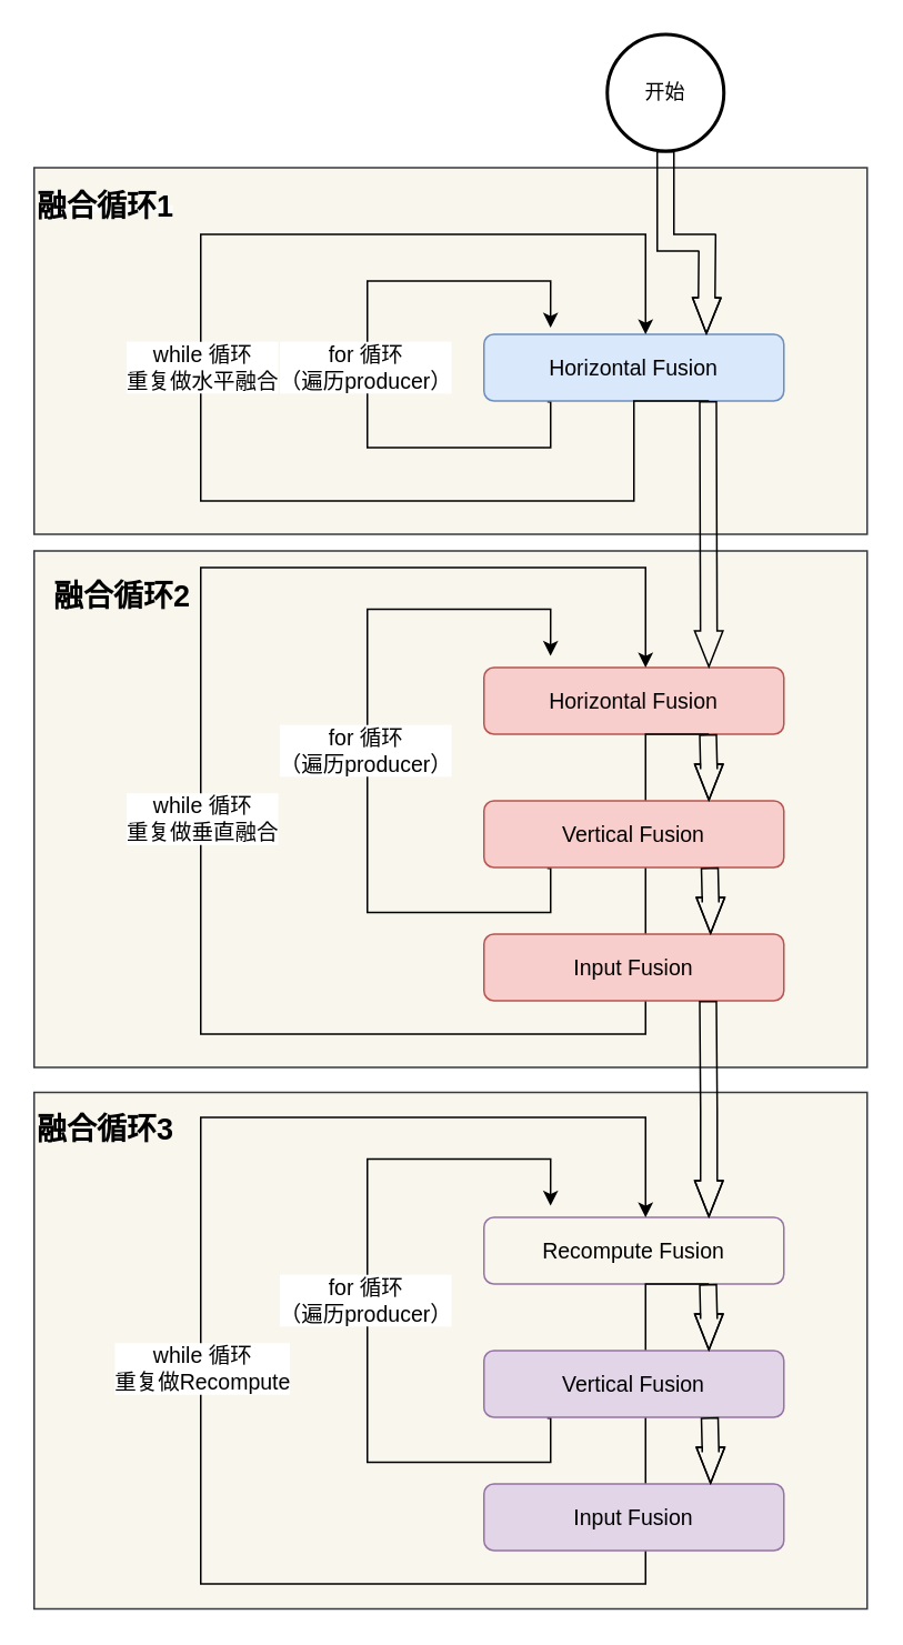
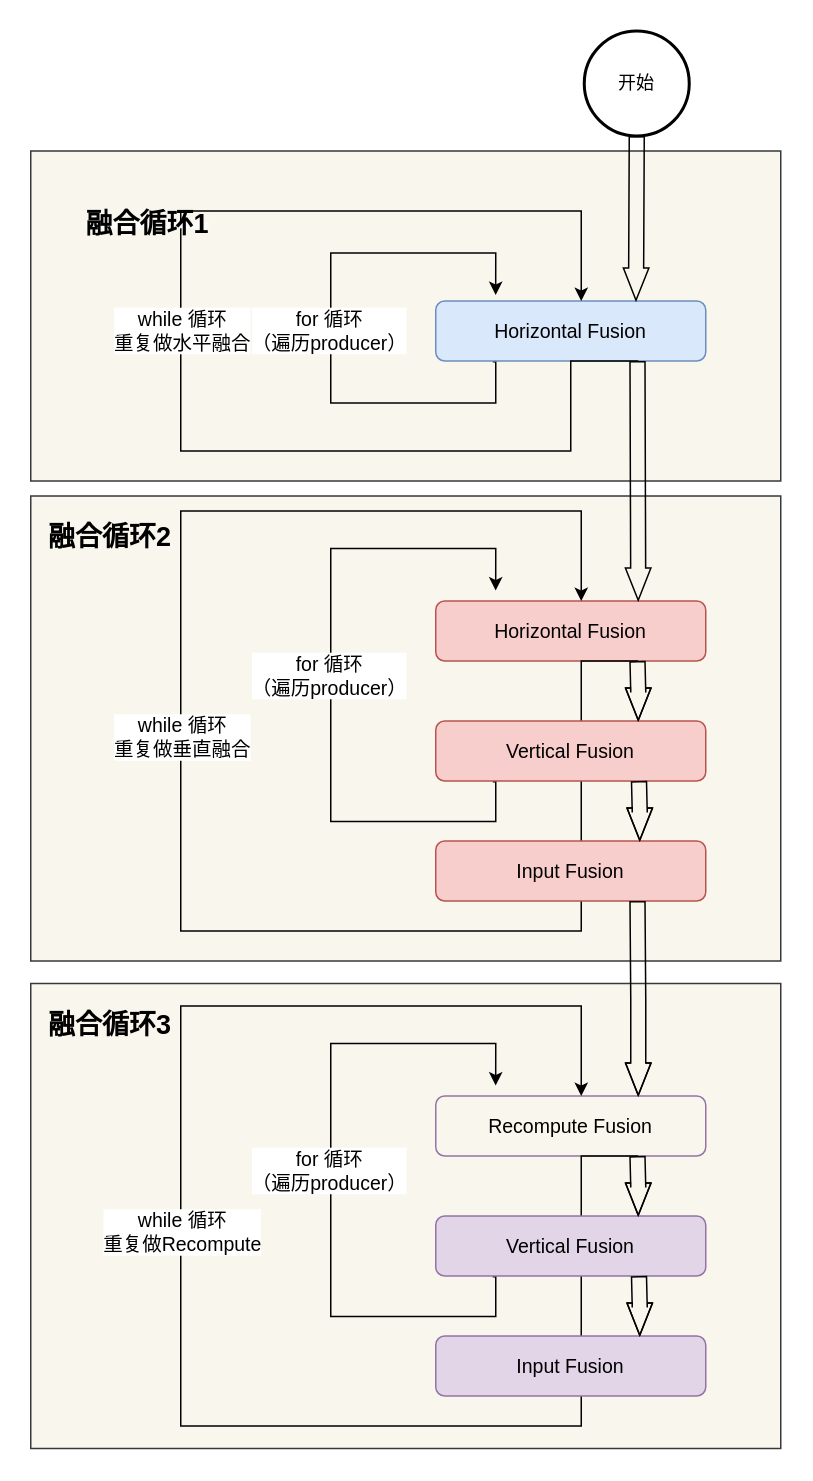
  <mxCell id="0" />
  <mxCell id="1" parent="0" />
  <mxCell id="2" value="&lt;h2 style=&quot;line-height: 20%;&quot;&gt;&lt;br&gt;&lt;/h2&gt;" style="rounded=0;whiteSpace=wrap;html=1;align=left;strokeColor=#36393d;fillColor=#f9f7ed;" parent="1" vertex="1"><mxGeometry x="20" y="655" width="500" height="310" as="geometry" /></mxCell>
  <mxCell id="3" value="&lt;h2 style=&quot;line-height: 20%;&quot;&gt;&lt;br&gt;&lt;/h2&gt;" style="rounded=0;whiteSpace=wrap;html=1;align=left;strokeColor=#36393d;fillColor=#f9f7ed;" parent="1" vertex="1"><mxGeometry x="20" y="330" width="500" height="310" as="geometry" /></mxCell>
  <mxCell id="4" value="&lt;h2 style=&quot;line-height: 20%;&quot;&gt;&lt;br&gt;&lt;/h2&gt;" style="rounded=0;whiteSpace=wrap;html=1;align=left;strokeColor=#36393d;fillColor=#f9f7ed;" parent="1" vertex="1"><mxGeometry x="20" y="100" width="500" height="220" as="geometry" /></mxCell>
  <mxCell id="5" style="edgeStyle=orthogonalEdgeStyle;rounded=0;orthogonalLoop=1;jettySize=auto;html=1;entryX=0.333;entryY=-0.05;entryDx=0;entryDy=0;entryPerimeter=0;exitX=0.317;exitY=1.063;exitDx=0;exitDy=0;exitPerimeter=0;" parent="1" edge="1"><mxGeometry relative="1" as="geometry"><mxPoint x="329.96" y="196" as="targetPoint" /><mxPoint x="328.04" y="240.52" as="sourcePoint" /><Array as="points"><mxPoint x="330" y="241" /><mxPoint x="330" y="268" /><mxPoint x="220" y="268" /><mxPoint x="220" y="168" /><mxPoint x="330" y="168" /></Array></mxGeometry></mxCell>
  <mxCell id="6" value="for 循环&lt;br style=&quot;box-sizing: initial; -webkit-tap-highlight-color: rgba(0, 0, 0, 0); font-size: 13px;&quot;&gt;（遍历producer）" style="edgeLabel;html=1;align=center;verticalAlign=middle;resizable=0;points=[];fontSize=13;" parent="5" vertex="1" connectable="0"><mxGeometry x="0.178" y="2" relative="1" as="geometry"><mxPoint y="34" as="offset" /></mxGeometry></mxCell>
  <mxCell id="7" value="Horizontal Fusion" style="rounded=1;whiteSpace=wrap;html=1;fontSize=13;glass=0;strokeWidth=1;shadow=0;fillColor=#dae8fc;strokeColor=#6c8ebf;" parent="1" vertex="1"><mxGeometry x="290" y="200" width="180" height="40" as="geometry" /></mxCell>
- <mxCell id="8" value="开始" style="strokeWidth=2;html=1;shape=mxgraph.flowchart.start_2;whiteSpace=wrap;" parent="1" vertex="1"><mxGeometry x="364" y="20" width="70" height="70" as="geometry" /></mxCell>
+ <mxCell id="8" value="开始" style="strokeWidth=2;html=1;shape=mxgraph.flowchart.start_2;whiteSpace=wrap;" parent="1" vertex="1"><mxGeometry x="389" y="20" width="70" height="70" as="geometry" /></mxCell>
  <mxCell id="9" style="edgeStyle=orthogonalEdgeStyle;rounded=0;orthogonalLoop=1;jettySize=auto;html=1;exitX=0.75;exitY=1;exitDx=0;exitDy=0;" parent="1" source="7" edge="1"><mxGeometry relative="1" as="geometry"><mxPoint x="387" y="200" as="targetPoint" /><mxPoint x="357" y="270" as="sourcePoint" /><Array as="points"><mxPoint x="380" y="300" /><mxPoint x="120" y="300" /><mxPoint x="120" y="140" /><mxPoint x="387" y="140" /></Array></mxGeometry></mxCell>
  <mxCell id="10" value="&lt;font style=&quot;font-size: 13px;&quot;&gt;while 循环&lt;br style=&quot;box-sizing: initial; -webkit-tap-highlight-color: rgba(0, 0, 0, 0);&quot;&gt;重复做水平融合&lt;/font&gt;" style="edgeLabel;html=1;align=center;verticalAlign=middle;resizable=0;points=[];" parent="9" vertex="1" connectable="0"><mxGeometry x="0.178" y="2" relative="1" as="geometry"><mxPoint x="2" y="56" as="offset" /></mxGeometry></mxCell>
  <mxCell id="11" style="edgeStyle=orthogonalEdgeStyle;rounded=0;orthogonalLoop=1;jettySize=auto;html=1;entryX=0.333;entryY=-0.05;entryDx=0;entryDy=0;entryPerimeter=0;exitX=0.211;exitY=1.088;exitDx=0;exitDy=0;exitPerimeter=0;" parent="1" edge="1"><mxGeometry relative="1" as="geometry"><mxPoint x="329.96" y="393" as="targetPoint" /><mxPoint x="327.98" y="520.52" as="sourcePoint" /><Array as="points"><mxPoint x="330" y="521" /><mxPoint x="330" y="547" /><mxPoint x="220" y="547" /><mxPoint x="220" y="365" /><mxPoint x="330" y="365" /></Array></mxGeometry></mxCell>
  <mxCell id="12" value="for 循环&lt;br style=&quot;box-sizing: initial; -webkit-tap-highlight-color: rgba(0, 0, 0, 0); font-size: 13px;&quot;&gt;（遍历producer）" style="edgeLabel;html=1;align=center;verticalAlign=middle;resizable=0;points=[];fontSize=13;" parent="11" vertex="1" connectable="0"><mxGeometry x="0.178" y="2" relative="1" as="geometry"><mxPoint y="34" as="offset" /></mxGeometry></mxCell>
  <mxCell id="13" value="Horizontal Fusion" style="rounded=1;whiteSpace=wrap;html=1;fontSize=13;glass=0;strokeWidth=1;shadow=0;fillColor=#f8cecc;strokeColor=#b85450;" parent="1" vertex="1"><mxGeometry x="290" y="400" width="180" height="40" as="geometry" /></mxCell>
  <mxCell id="14" style="edgeStyle=orthogonalEdgeStyle;rounded=0;orthogonalLoop=1;jettySize=auto;html=1;exitX=0.75;exitY=1;exitDx=0;exitDy=0;" parent="1" source="13" edge="1"><mxGeometry relative="1" as="geometry"><mxPoint x="387" y="400" as="targetPoint" /><mxPoint x="357" y="470" as="sourcePoint" /><Array as="points"><mxPoint x="387" y="440" /><mxPoint x="387" y="620" /><mxPoint x="120" y="620" /><mxPoint x="120" y="340" /><mxPoint x="387" y="340" /></Array></mxGeometry></mxCell>
  <mxCell id="15" value="while 循环&lt;br style=&quot;box-sizing: initial; -webkit-tap-highlight-color: rgba(0, 0, 0, 0); font-size: 13px;&quot;&gt;重复做垂直融合" style="edgeLabel;html=1;align=center;verticalAlign=middle;resizable=0;points=[];fontSize=13;" parent="14" vertex="1" connectable="0"><mxGeometry x="0.178" y="2" relative="1" as="geometry"><mxPoint x="2" y="28" as="offset" /></mxGeometry></mxCell>
  <mxCell id="16" style="edgeStyle=orthogonalEdgeStyle;rounded=0;orthogonalLoop=1;jettySize=auto;html=1;exitX=0.5;exitY=1;exitDx=0;exitDy=0;exitPerimeter=0;entryX=0.75;entryY=0;entryDx=0;entryDy=0;shape=flexArrow;endWidth=6;endSize=6.83;" parent="1" target="13" edge="1"><mxGeometry relative="1" as="geometry"><mxPoint x="424.5" y="240" as="sourcePoint" /><mxPoint x="424.5" y="340" as="targetPoint" /></mxGeometry></mxCell>
  <mxCell id="17" value="Vertical Fusion" style="rounded=1;whiteSpace=wrap;html=1;fontSize=13;glass=0;strokeWidth=1;shadow=0;fillColor=#f8cecc;strokeColor=#b85450;" parent="1" vertex="1"><mxGeometry x="290" y="480" width="180" height="40" as="geometry" /></mxCell>
  <mxCell id="18" value="Input Fusion" style="rounded=1;whiteSpace=wrap;html=1;fontSize=13;glass=0;strokeWidth=1;shadow=0;fillColor=#f8cecc;strokeColor=#b85450;" parent="1" vertex="1"><mxGeometry x="290" y="560" width="180" height="40" as="geometry" /></mxCell>
  <mxCell id="19" style="edgeStyle=orthogonalEdgeStyle;rounded=0;orthogonalLoop=1;jettySize=auto;html=1;exitX=0.5;exitY=1;exitDx=0;exitDy=0;exitPerimeter=0;shape=flexArrow;endWidth=6;endSize=6.83;" parent="1" edge="1"><mxGeometry relative="1" as="geometry"><mxPoint x="424.5" y="440" as="sourcePoint" /><mxPoint x="425" y="480" as="targetPoint" /></mxGeometry></mxCell>
  <mxCell id="20" style="edgeStyle=orthogonalEdgeStyle;rounded=0;orthogonalLoop=1;jettySize=auto;html=1;exitX=0.5;exitY=1;exitDx=0;exitDy=0;exitPerimeter=0;shape=flexArrow;endWidth=6;endSize=6.83;" parent="1" edge="1"><mxGeometry relative="1" as="geometry"><mxPoint x="425.5" y="520" as="sourcePoint" /><mxPoint x="426" y="560" as="targetPoint" /></mxGeometry></mxCell>
  <mxCell id="21" style="edgeStyle=orthogonalEdgeStyle;rounded=0;orthogonalLoop=1;jettySize=auto;html=1;entryX=0.333;entryY=-0.05;entryDx=0;entryDy=0;entryPerimeter=0;exitX=0.211;exitY=1.088;exitDx=0;exitDy=0;exitPerimeter=0;" parent="1" edge="1"><mxGeometry relative="1" as="geometry"><mxPoint x="329.96" y="723" as="targetPoint" /><mxPoint x="327.98" y="850.52" as="sourcePoint" /><Array as="points"><mxPoint x="330" y="851" /><mxPoint x="330" y="877" /><mxPoint x="220" y="877" /><mxPoint x="220" y="695" /><mxPoint x="330" y="695" /></Array></mxGeometry></mxCell>
  <mxCell id="22" value="for 循环&lt;br style=&quot;box-sizing: initial; -webkit-tap-highlight-color: rgba(0, 0, 0, 0); font-size: 13px;&quot;&gt;（遍历producer）" style="edgeLabel;html=1;align=center;verticalAlign=middle;resizable=0;points=[];fontSize=13;" parent="21" vertex="1" connectable="0"><mxGeometry x="0.178" y="2" relative="1" as="geometry"><mxPoint y="34" as="offset" /></mxGeometry></mxCell>
  <mxCell id="23" value="Recompute Fusion" style="rounded=1;whiteSpace=wrap;html=1;fontSize=13;glass=0;strokeWidth=1;shadow=0;fillColor=#f9f7ed;strokeColor=#9673a6;" parent="1" vertex="1"><mxGeometry x="290" y="730" width="180" height="40" as="geometry" /></mxCell>
  <mxCell id="24" style="edgeStyle=orthogonalEdgeStyle;rounded=0;orthogonalLoop=1;jettySize=auto;html=1;exitX=0.75;exitY=1;exitDx=0;exitDy=0;" parent="1" source="23" edge="1"><mxGeometry relative="1" as="geometry"><mxPoint x="387" y="730" as="targetPoint" /><mxPoint x="357" y="800" as="sourcePoint" /><Array as="points"><mxPoint x="387" y="770" /><mxPoint x="387" y="950" /><mxPoint x="120" y="950" /><mxPoint x="120" y="670" /><mxPoint x="387" y="670" /></Array></mxGeometry></mxCell>
  <mxCell id="25" value="while 循环&lt;br style=&quot;box-sizing: initial; -webkit-tap-highlight-color: rgba(0, 0, 0, 0); font-size: 13px;&quot;&gt;重复做Recompute" style="edgeLabel;html=1;align=center;verticalAlign=middle;resizable=0;points=[];fontSize=13;" parent="24" vertex="1" connectable="0"><mxGeometry x="0.178" y="2" relative="1" as="geometry"><mxPoint x="2" y="28" as="offset" /></mxGeometry></mxCell>
  <mxCell id="26" value="Vertical Fusion" style="rounded=1;whiteSpace=wrap;html=1;fontSize=13;glass=0;strokeWidth=1;shadow=0;fillColor=#e1d5e7;strokeColor=#9673a6;" parent="1" vertex="1"><mxGeometry x="290" y="810" width="180" height="40" as="geometry" /></mxCell>
  <mxCell id="27" value="Input Fusion" style="rounded=1;whiteSpace=wrap;html=1;fontSize=13;glass=0;strokeWidth=1;shadow=0;fillColor=#e1d5e7;strokeColor=#9673a6;" parent="1" vertex="1"><mxGeometry x="290" y="890" width="180" height="40" as="geometry" /></mxCell>
  <mxCell id="28" style="edgeStyle=orthogonalEdgeStyle;rounded=0;orthogonalLoop=1;jettySize=auto;html=1;exitX=0.5;exitY=1;exitDx=0;exitDy=0;exitPerimeter=0;shape=flexArrow;endWidth=6;endSize=6.83;" parent="1" edge="1"><mxGeometry relative="1" as="geometry"><mxPoint x="424.5" y="770" as="sourcePoint" /><mxPoint x="425" y="810" as="targetPoint" /></mxGeometry></mxCell>
  <mxCell id="29" style="edgeStyle=orthogonalEdgeStyle;rounded=0;orthogonalLoop=1;jettySize=auto;html=1;exitX=0.5;exitY=1;exitDx=0;exitDy=0;exitPerimeter=0;shape=flexArrow;endWidth=6;endSize=6.83;" parent="1" edge="1"><mxGeometry relative="1" as="geometry"><mxPoint x="425.5" y="850" as="sourcePoint" /><mxPoint x="426" y="890" as="targetPoint" /></mxGeometry></mxCell>
  <mxCell id="30" style="edgeStyle=orthogonalEdgeStyle;rounded=0;orthogonalLoop=1;jettySize=auto;html=1;exitX=0.5;exitY=1;exitDx=0;exitDy=0;exitPerimeter=0;shape=flexArrow;endWidth=6;endSize=6.83;" parent="1" edge="1"><mxGeometry relative="1" as="geometry"><mxPoint x="424.5" y="600" as="sourcePoint" /><mxPoint x="425" y="730" as="targetPoint" /></mxGeometry></mxCell>
- <mxCell id="31" value="&lt;h2 style=&quot;border-color: var(--border-color); color: rgb(0, 0, 0); font-family: Helvetica; font-style: normal; font-variant-ligatures: normal; font-variant-caps: normal; letter-spacing: normal; orphans: 2; text-align: left; text-indent: 0px; text-transform: none; widows: 2; word-spacing: 0px; -webkit-text-stroke-width: 0px; background-color: rgb(251, 251, 251); text-decoration-thickness: initial; text-decoration-style: initial; text-decoration-color: initial; line-height: 3.6px;&quot;&gt;融合循环1&lt;/h2&gt;" style="text;whiteSpace=wrap;html=1;" parent="1" vertex="1"><mxGeometry x="20" y="101" width="90" height="50" as="geometry" /></mxCell>
+ <mxCell id="31" value="&lt;h2 style=&quot;border-color: var(--border-color); color: rgb(0, 0, 0); font-family: Helvetica; font-style: normal; font-variant-ligatures: normal; font-variant-caps: normal; letter-spacing: normal; orphans: 2; text-align: left; text-indent: 0px; text-transform: none; widows: 2; word-spacing: 0px; -webkit-text-stroke-width: 0px; background-color: rgb(251, 251, 251); text-decoration-thickness: initial; text-decoration-style: initial; text-decoration-color: initial; line-height: 3.6px;&quot;&gt;融合循环1&lt;/h2&gt;" style="text;whiteSpace=wrap;html=1;" parent="1" vertex="1"><mxGeometry x="55" y="126" width="90" height="50" as="geometry" /></mxCell>
  <mxCell id="32" value="&lt;h2 style=&quot;border-color: var(--border-color); line-height: 3.6px;&quot;&gt;融合循环2&lt;/h2&gt;" style="text;whiteSpace=wrap;html=1;" parent="1" vertex="1"><mxGeometry x="30" y="335" width="90" height="50" as="geometry" /></mxCell>
- <mxCell id="33" value="&lt;h2 style=&quot;border-color: var(--border-color); line-height: 3.6px;&quot;&gt;融合循环3&lt;/h2&gt;" style="text;whiteSpace=wrap;html=1;" parent="1" vertex="1"><mxGeometry x="20" y="655" width="90" height="50" as="geometry" /></mxCell>
+ <mxCell id="33" value="&lt;h2 style=&quot;border-color: var(--border-color); line-height: 3.6px;&quot;&gt;融合循环3&lt;/h2&gt;" style="text;whiteSpace=wrap;html=1;" parent="1" vertex="1"><mxGeometry x="30" y="660" width="90" height="50" as="geometry" /></mxCell>
  <mxCell id="34" style="edgeStyle=orthogonalEdgeStyle;rounded=0;orthogonalLoop=1;jettySize=auto;html=1;shape=flexArrow;endWidth=6;endSize=6.83;exitX=0.5;exitY=1;exitDx=0;exitDy=0;exitPerimeter=0;" parent="1" source="8" edge="1"><mxGeometry relative="1" as="geometry"><mxPoint x="424" y="130" as="sourcePoint" /><mxPoint x="423.5" y="200" as="targetPoint" /></mxGeometry></mxCell>
